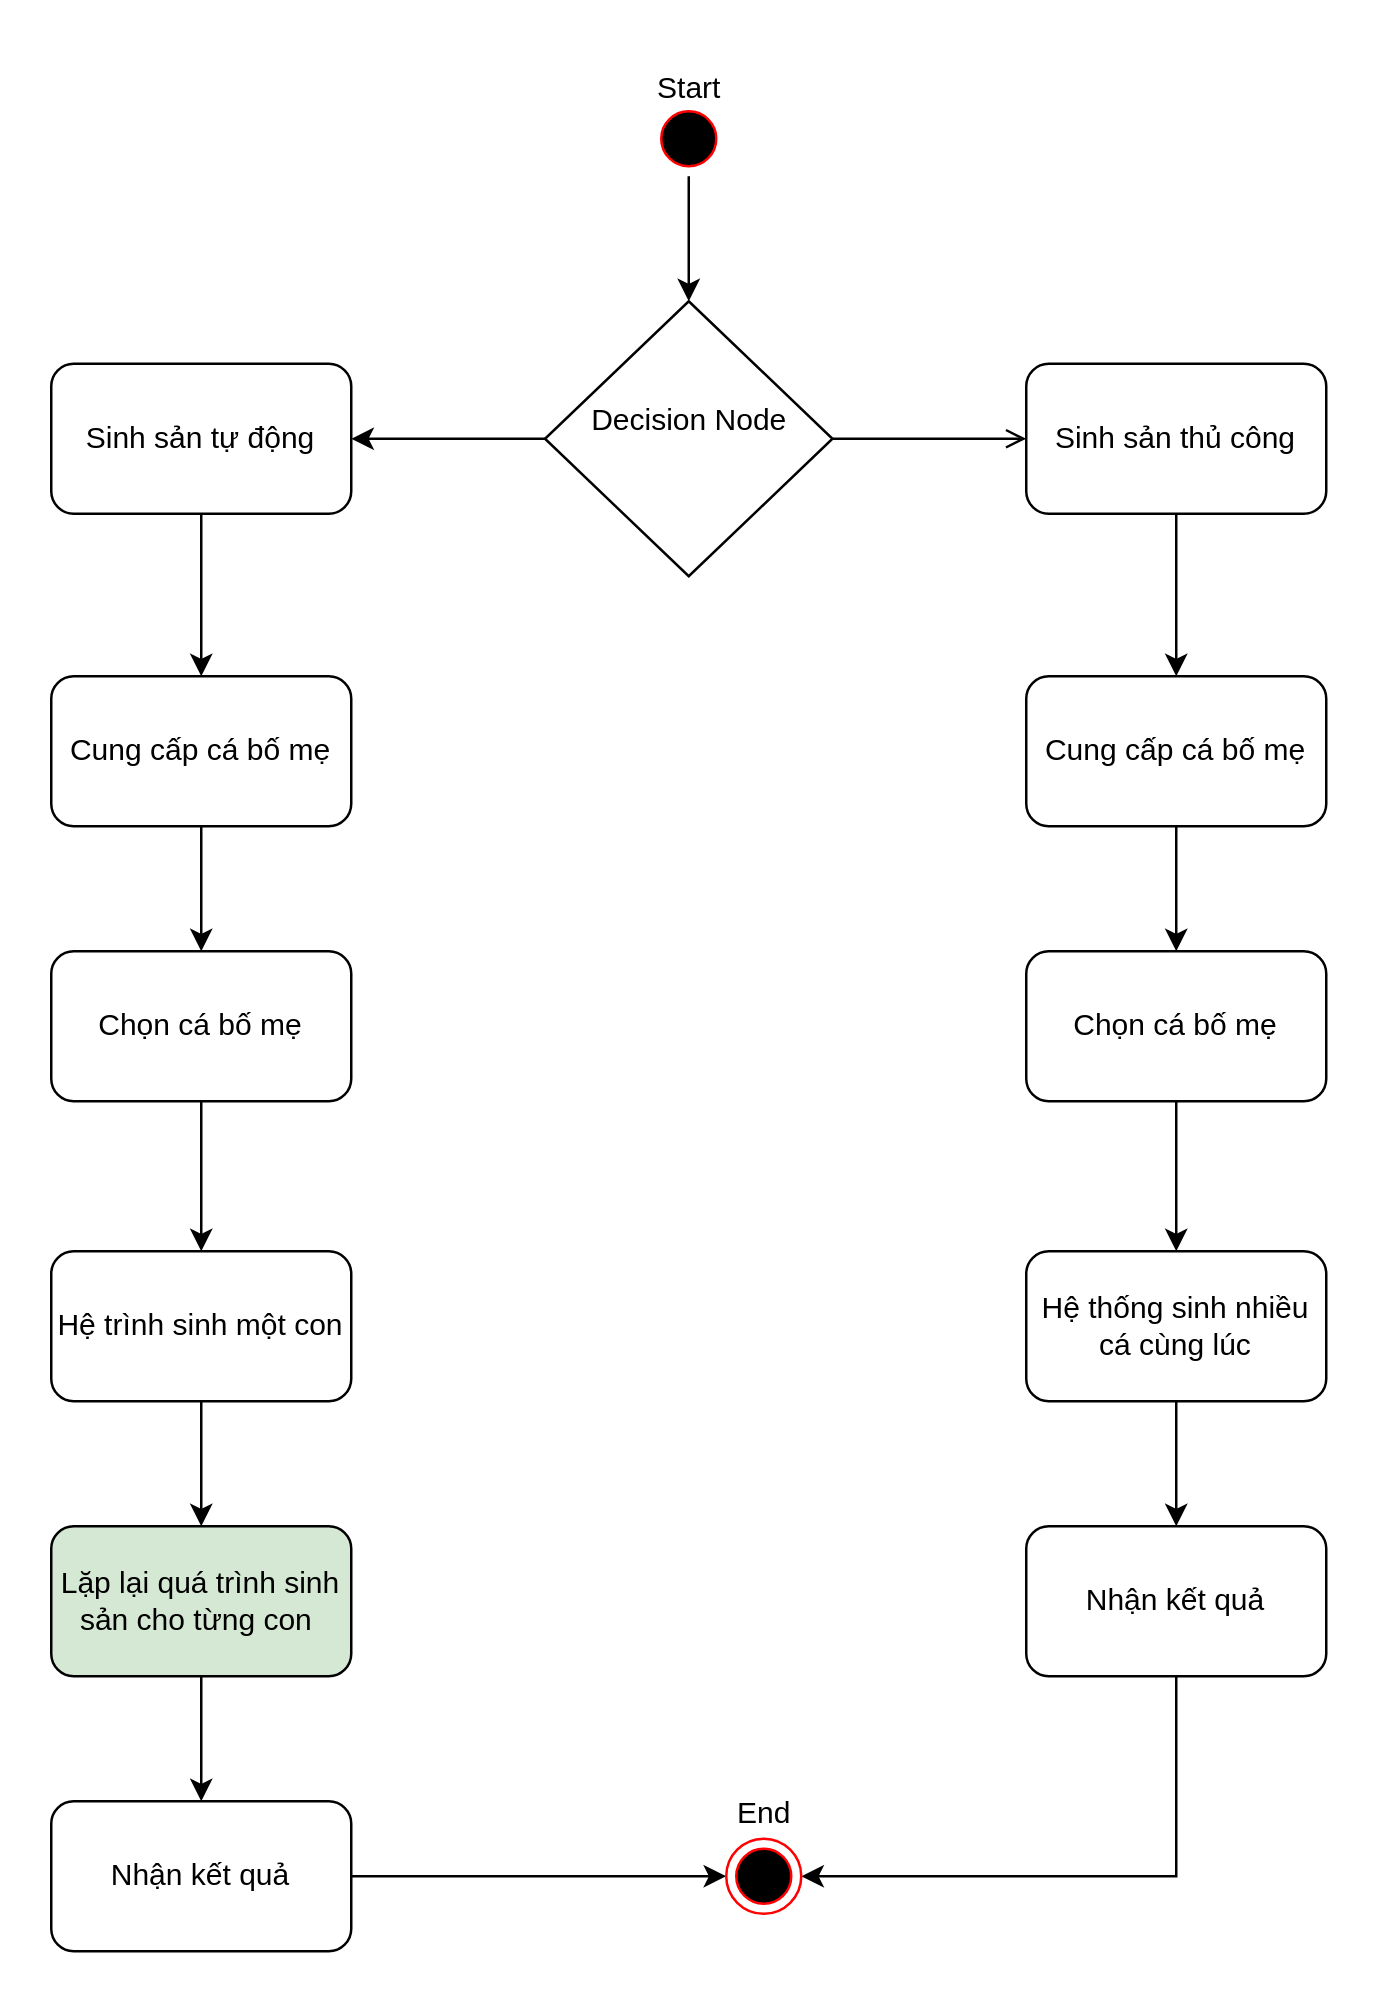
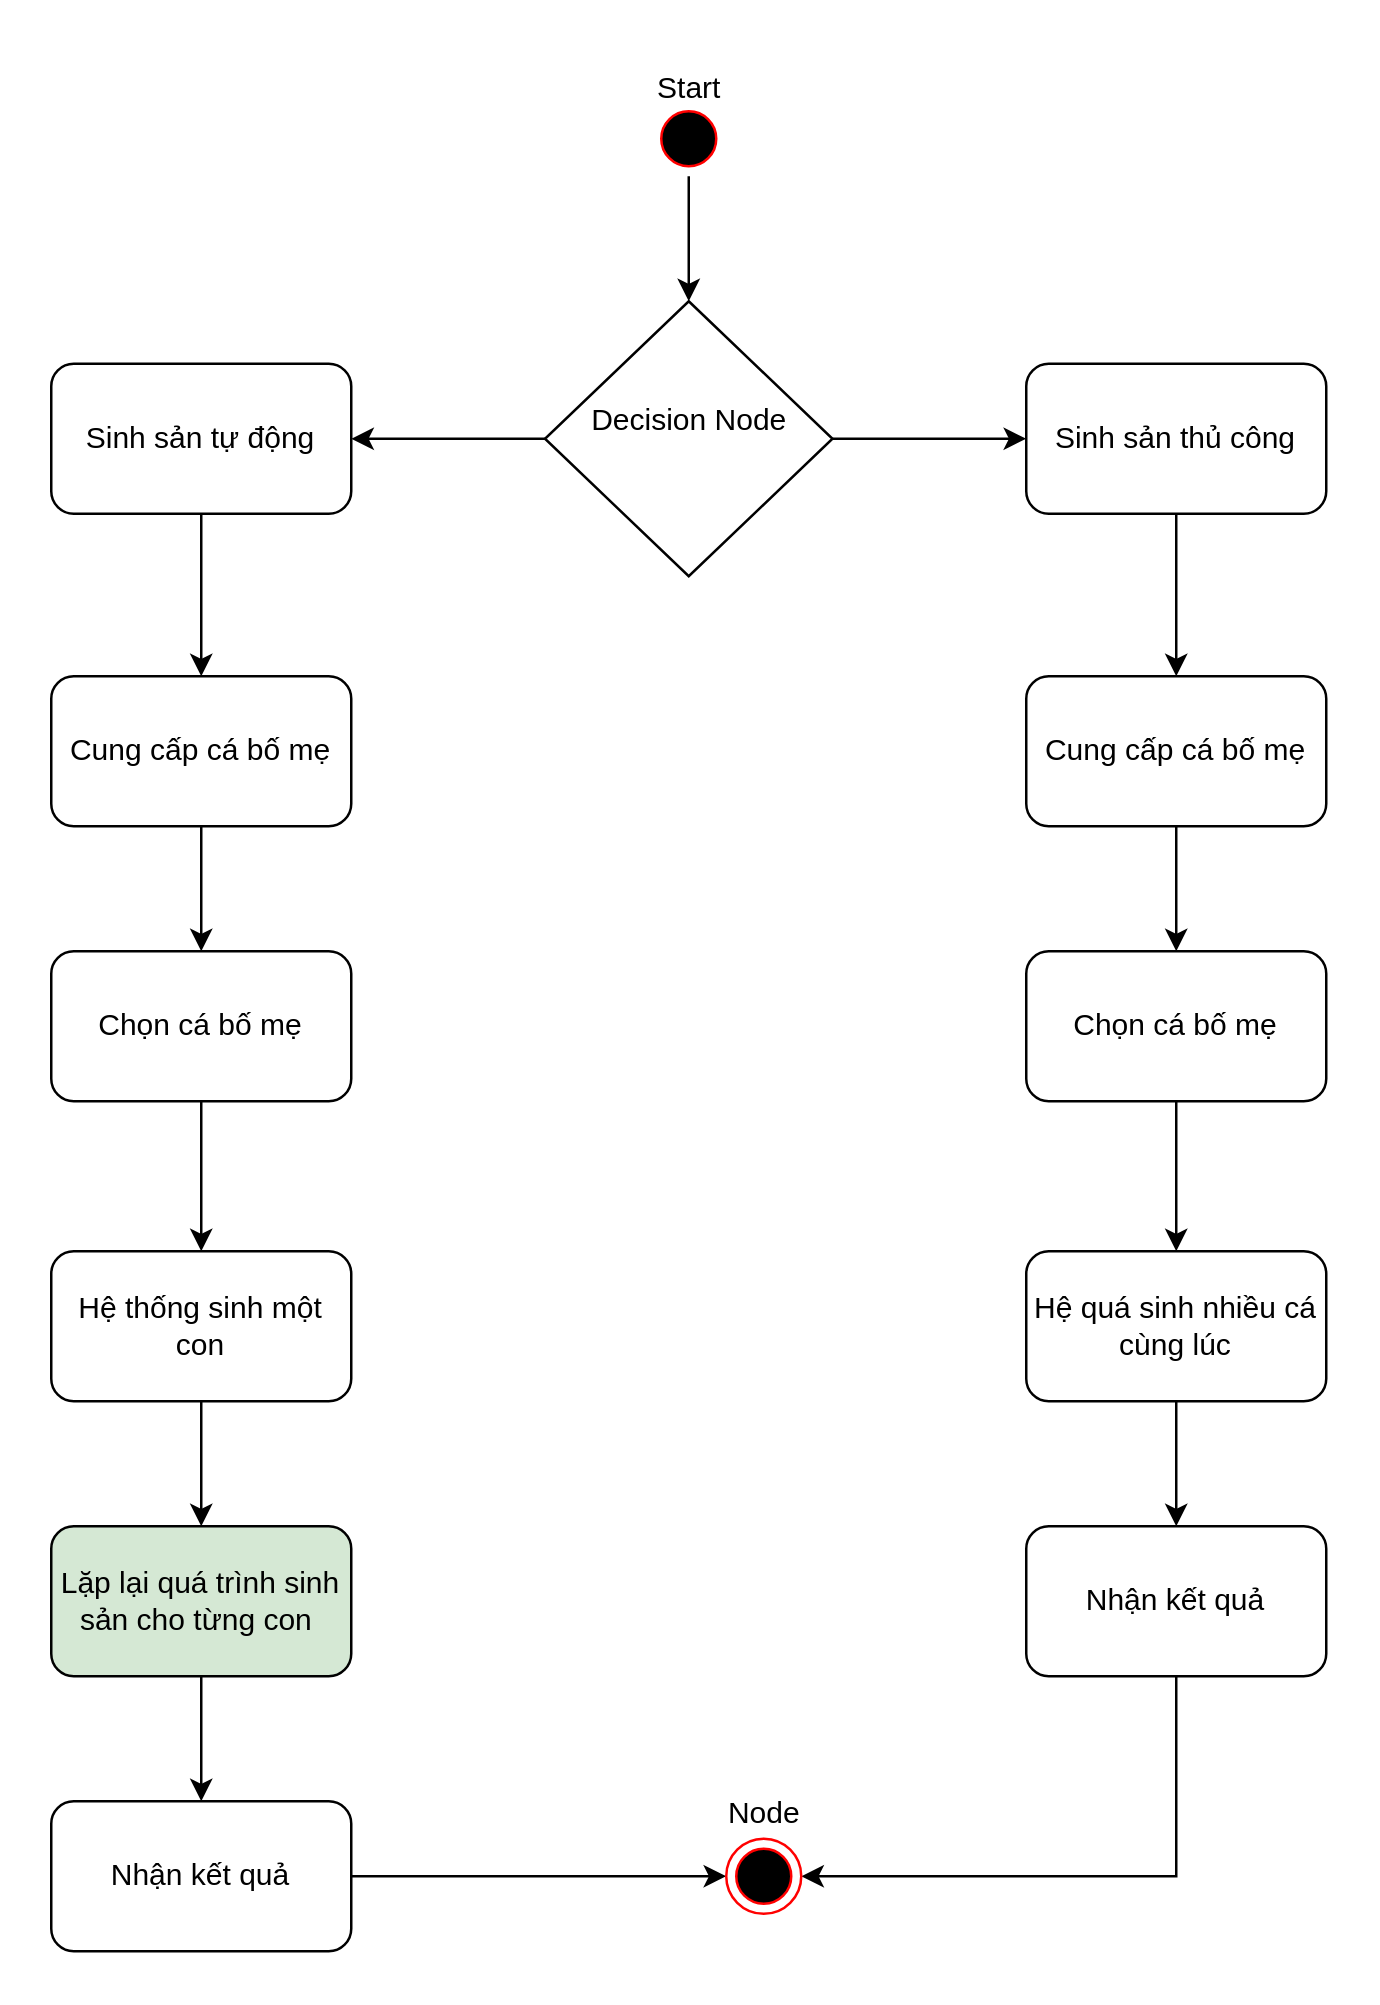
  <mxCell id="0" />
  <mxCell id="1" parent="0" />
  <mxCell id="2" style="edgeStyle=orthogonalEdgeStyle;rounded=0;orthogonalLoop=1;jettySize=auto;html=1;entryX=0.5;entryY=0;entryDx=0;entryDy=0;" edge="1" parent="1" source="3" target="6"><mxGeometry relative="1" as="geometry" /></mxCell>
  <mxCell id="3" value="" style="ellipse;html=1;shape=startState;fillColor=#000000;strokeColor=#ff0000;" vertex="1" parent="1"><mxGeometry x="260" y="40" width="30" height="30" as="geometry" /></mxCell>
- <mxCell id="4" style="edgeStyle=orthogonalEdgeStyle;rounded=0;orthogonalLoop=1;jettySize=auto;html=1;entryX=0;entryY=0.5;entryDx=0;entryDy=0;endArrow=open;" edge="1" parent="1" source="6" target="8"><mxGeometry relative="1" as="geometry"><mxPoint x="400" y="175" as="targetPoint" /></mxGeometry></mxCell>
+ <mxCell id="4" style="edgeStyle=orthogonalEdgeStyle;rounded=0;orthogonalLoop=1;jettySize=auto;html=1;entryX=0;entryY=0.5;entryDx=0;entryDy=0;" edge="1" parent="1" source="6" target="8"><mxGeometry relative="1" as="geometry"><mxPoint x="400" y="175" as="targetPoint" /></mxGeometry></mxCell>
  <mxCell id="5" style="edgeStyle=orthogonalEdgeStyle;rounded=0;orthogonalLoop=1;jettySize=auto;html=1;entryX=1;entryY=0.5;entryDx=0;entryDy=0;" edge="1" parent="1" source="6" target="10"><mxGeometry relative="1" as="geometry"><mxPoint x="130" y="175" as="targetPoint" /></mxGeometry></mxCell>
  <mxCell id="6" value="&#10;Decision Node&#10;&#10;" style="rhombus;whiteSpace=wrap;html=1;" vertex="1" parent="1"><mxGeometry x="217.5" y="120" width="115" height="110" as="geometry" /></mxCell>
  <mxCell id="7" style="edgeStyle=orthogonalEdgeStyle;rounded=0;orthogonalLoop=1;jettySize=auto;html=1;entryX=0.5;entryY=0;entryDx=0;entryDy=0;" edge="1" parent="1" source="8" target="12"><mxGeometry relative="1" as="geometry" /></mxCell>
  <mxCell id="8" value="Sinh sản thủ công" style="rounded=1;whiteSpace=wrap;html=1;" vertex="1" parent="1"><mxGeometry x="410" y="145" width="120" height="60" as="geometry" /></mxCell>
  <mxCell id="9" style="edgeStyle=orthogonalEdgeStyle;rounded=0;orthogonalLoop=1;jettySize=auto;html=1;entryX=0.5;entryY=0;entryDx=0;entryDy=0;" edge="1" parent="1" source="10" target="20"><mxGeometry relative="1" as="geometry" /></mxCell>
  <mxCell id="10" value="Sinh sản tự động" style="rounded=1;whiteSpace=wrap;html=1;" vertex="1" parent="1"><mxGeometry x="20" y="145" width="120" height="60" as="geometry" /></mxCell>
  <mxCell id="11" style="edgeStyle=orthogonalEdgeStyle;rounded=0;orthogonalLoop=1;jettySize=auto;html=1;entryX=0.5;entryY=0;entryDx=0;entryDy=0;" edge="1" parent="1" source="12" target="14"><mxGeometry relative="1" as="geometry" /></mxCell>
  <mxCell id="12" value="Cung cấp cá bố mẹ" style="rounded=1;whiteSpace=wrap;html=1;" vertex="1" parent="1"><mxGeometry x="410" y="270" width="120" height="60" as="geometry" /></mxCell>
  <mxCell id="13" style="edgeStyle=orthogonalEdgeStyle;rounded=0;orthogonalLoop=1;jettySize=auto;html=1;entryX=0.5;entryY=0;entryDx=0;entryDy=0;" edge="1" parent="1" source="14" target="16"><mxGeometry relative="1" as="geometry" /></mxCell>
  <mxCell id="14" value="Chọn cá bố mẹ" style="rounded=1;whiteSpace=wrap;html=1;" vertex="1" parent="1"><mxGeometry x="410" y="380" width="120" height="60" as="geometry" /></mxCell>
  <mxCell id="15" style="edgeStyle=orthogonalEdgeStyle;rounded=0;orthogonalLoop=1;jettySize=auto;html=1;entryX=0.5;entryY=0;entryDx=0;entryDy=0;" edge="1" parent="1" source="16" target="18"><mxGeometry relative="1" as="geometry" /></mxCell>
- <mxCell id="16" value="Hệ thống sinh nhiều cá cùng lúc" style="rounded=1;whiteSpace=wrap;html=1;" vertex="1" parent="1"><mxGeometry x="410" y="500" width="120" height="60" as="geometry" /></mxCell>
+ <mxCell id="16" value="Hệ quá sinh nhiều cá cùng lúc" style="rounded=1;whiteSpace=wrap;html=1;" vertex="1" parent="1"><mxGeometry x="410" y="500" width="120" height="60" as="geometry" /></mxCell>
  <mxCell id="17" style="edgeStyle=orthogonalEdgeStyle;rounded=0;orthogonalLoop=1;jettySize=auto;html=1;entryX=1;entryY=0.5;entryDx=0;entryDy=0;" edge="1" parent="1" source="18" target="29"><mxGeometry relative="1" as="geometry"><mxPoint x="470" y="810" as="targetPoint" /><Array as="points"><mxPoint x="470" y="750" /></Array></mxGeometry></mxCell>
  <mxCell id="18" value="Nhận kết quả" style="rounded=1;whiteSpace=wrap;html=1;" vertex="1" parent="1"><mxGeometry x="410" y="610" width="120" height="60" as="geometry" /></mxCell>
  <mxCell id="19" style="edgeStyle=orthogonalEdgeStyle;rounded=0;orthogonalLoop=1;jettySize=auto;html=1;entryX=0.5;entryY=0;entryDx=0;entryDy=0;" edge="1" parent="1" source="20" target="22"><mxGeometry relative="1" as="geometry" /></mxCell>
  <mxCell id="20" value="Cung cấp cá bố mẹ" style="rounded=1;whiteSpace=wrap;html=1;" vertex="1" parent="1"><mxGeometry x="20" y="270" width="120" height="60" as="geometry" /></mxCell>
  <mxCell id="21" style="edgeStyle=orthogonalEdgeStyle;rounded=0;orthogonalLoop=1;jettySize=auto;html=1;entryX=0.5;entryY=0;entryDx=0;entryDy=0;" edge="1" parent="1" source="22" target="24"><mxGeometry relative="1" as="geometry" /></mxCell>
  <mxCell id="22" value="Chọn cá bố mẹ" style="rounded=1;whiteSpace=wrap;html=1;" vertex="1" parent="1"><mxGeometry x="20" y="380" width="120" height="60" as="geometry" /></mxCell>
  <mxCell id="23" style="edgeStyle=orthogonalEdgeStyle;rounded=0;orthogonalLoop=1;jettySize=auto;html=1;entryX=0.5;entryY=0;entryDx=0;entryDy=0;" edge="1" parent="1" source="24" target="26"><mxGeometry relative="1" as="geometry" /></mxCell>
- <mxCell id="24" value="Hệ trình sinh một con" style="rounded=1;whiteSpace=wrap;html=1;" vertex="1" parent="1"><mxGeometry x="20" y="500" width="120" height="60" as="geometry" /></mxCell>
+ <mxCell id="24" value="Hệ thống sinh một con" style="rounded=1;whiteSpace=wrap;html=1;" vertex="1" parent="1"><mxGeometry x="20" y="500" width="120" height="60" as="geometry" /></mxCell>
  <mxCell id="25" style="edgeStyle=orthogonalEdgeStyle;rounded=0;orthogonalLoop=1;jettySize=auto;html=1;entryX=0.5;entryY=0;entryDx=0;entryDy=0;" edge="1" parent="1" source="26" target="28"><mxGeometry relative="1" as="geometry" /></mxCell>
  <mxCell id="26" value="Lặp lại quá trình sinh sản cho từng con&amp;nbsp;" style="rounded=1;whiteSpace=wrap;html=1;fillColor=#d5e8d4;" vertex="1" parent="1"><mxGeometry x="20" y="610" width="120" height="60" as="geometry" /></mxCell>
  <mxCell id="27" style="edgeStyle=orthogonalEdgeStyle;rounded=0;orthogonalLoop=1;jettySize=auto;html=1;entryX=0;entryY=0.5;entryDx=0;entryDy=0;" edge="1" parent="1" source="28" target="29"><mxGeometry relative="1" as="geometry" /></mxCell>
  <mxCell id="28" value="Nhận kết quả" style="rounded=1;whiteSpace=wrap;html=1;" vertex="1" parent="1"><mxGeometry x="20" y="720" width="120" height="60" as="geometry" /></mxCell>
  <mxCell id="29" value="" style="ellipse;html=1;shape=endState;fillColor=#000000;strokeColor=#ff0000;" vertex="1" parent="1"><mxGeometry x="290" y="735" width="30" height="30" as="geometry" /></mxCell>
  <mxCell id="30" value="Start" style="text;html=1;align=center;verticalAlign=middle;resizable=0;points=[];autosize=1;strokeColor=none;fillColor=none;" vertex="1" parent="1"><mxGeometry x="250" y="20" width="50" height="30" as="geometry" /></mxCell>
- <mxCell id="31" value="End" style="text;html=1;align=center;verticalAlign=middle;resizable=0;points=[];autosize=1;strokeColor=none;fillColor=none;" vertex="1" parent="1"><mxGeometry x="285" y="710" width="40" height="30" as="geometry" /></mxCell>
+ <mxCell id="31" value="Node" style="text;html=1;align=center;verticalAlign=middle;resizable=0;points=[];autosize=1;strokeColor=none;fillColor=none;" vertex="1" parent="1"><mxGeometry x="285" y="710" width="40" height="30" as="geometry" /></mxCell>
